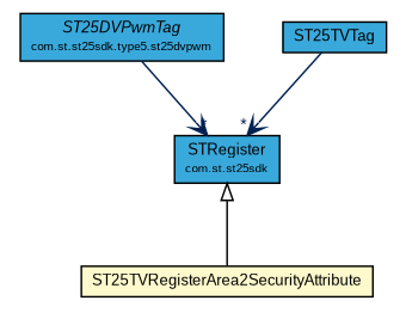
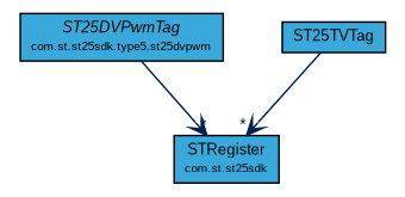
  digraph {
    nodesep=0.25
    ranksep=0.5
    node [fontcolor=black fontname=arial fontsize=9.0 shape=plaintext]
    edge [fontname=arial fontsize=10.0 headport=p labelfontname=arial labelfontsize=10 tailport=p arrowhead=open color="#002052" fontcolor="#002052" headlabel="*"]
    n1 [label=<<table title="com.st.st25sdk.STRegister" border="0" cellborder="1" cellspacing="0" cellpadding="2" port="p" bgcolor="#39a9dc" href="../../STRegister.html"> 		<tr><td><table border="0" cellspacing="0" cellpadding="1"> <tr><td align="center" balign="center"> STRegister </td></tr> <tr><td align="center" balign="center"><font point-size="7.0"> com.st.st25sdk </font></td></tr> 		</table></td></tr> 		</table>>]
-   n2 [label=<<table title="com.st.st25sdk.type5.st25tv.ST25TVRegisterArea2SecurityAttribute" border="0" cellborder="1" cellspacing="0" cellpadding="2" port="p" bgcolor="lemonChiffon" href="./ST25TVRegisterArea2SecurityAttribute.html"> 		<tr><td><table border="0" cellspacing="0" cellpadding="1"> <tr><td align="center" balign="center"> ST25TVRegisterArea2SecurityAttribute </td></tr> 		</table></td></tr> 		</table>>]
    n3 [label=<<table title="com.st.st25sdk.type5.st25dvpwm.ST25DVPwmTag" border="0" cellborder="1" cellspacing="0" cellpadding="2" port="p" bgcolor="#39a9dc" href="../st25dvpwm/ST25DVPwmTag.html"> 		<tr><td><table border="0" cellspacing="0" cellpadding="1"> <tr><td align="center" balign="center"><font face="arial italic"> ST25DVPwmTag </font></td></tr> <tr><td align="center" balign="center"><font point-size="7.0"> com.st.st25sdk.type5.st25dvpwm </font></td></tr> 		</table></td></tr> 		</table>>]
    n4 [label=<<table title="com.st.st25sdk.type5.st25tv.ST25TVTag" border="0" cellborder="1" cellspacing="0" cellpadding="2" port="p" bgcolor="#39a9dc" href="./ST25TVTag.html"> 		<tr><td><table border="0" cellspacing="0" cellpadding="1"> <tr><td align="center" balign="center"> ST25TVTag </td></tr> 		</table></td></tr> 		</table>>]
-   n1 -> n2 [arrowtail=empty dir=back fontsize=10 arrowhead="" color="" fontcolor="" headlabel=""]
    n3 -> n1
    n4 -> n1
  }
